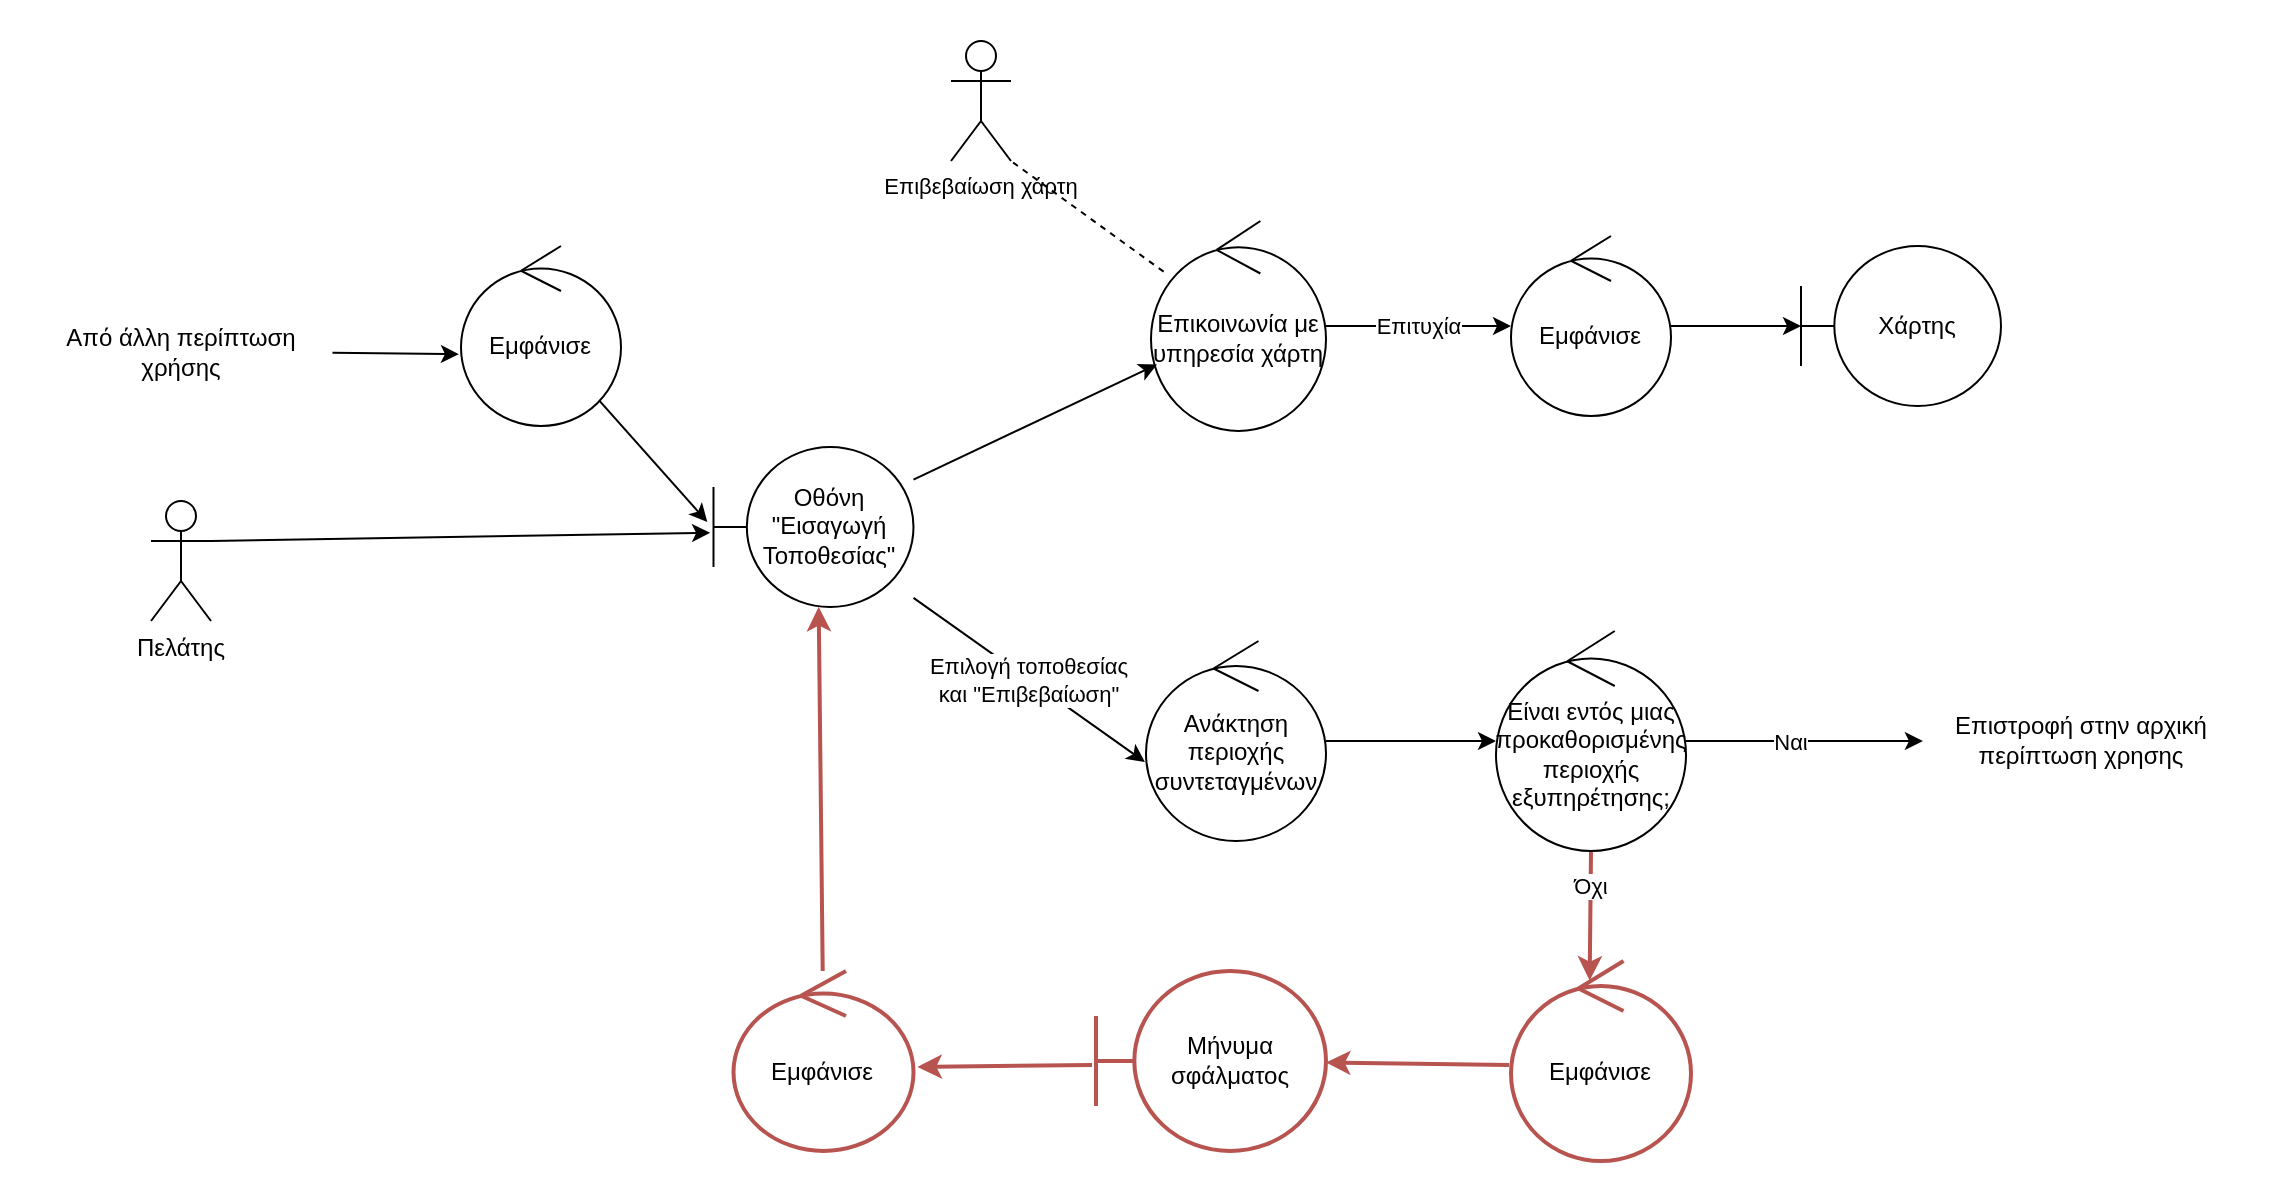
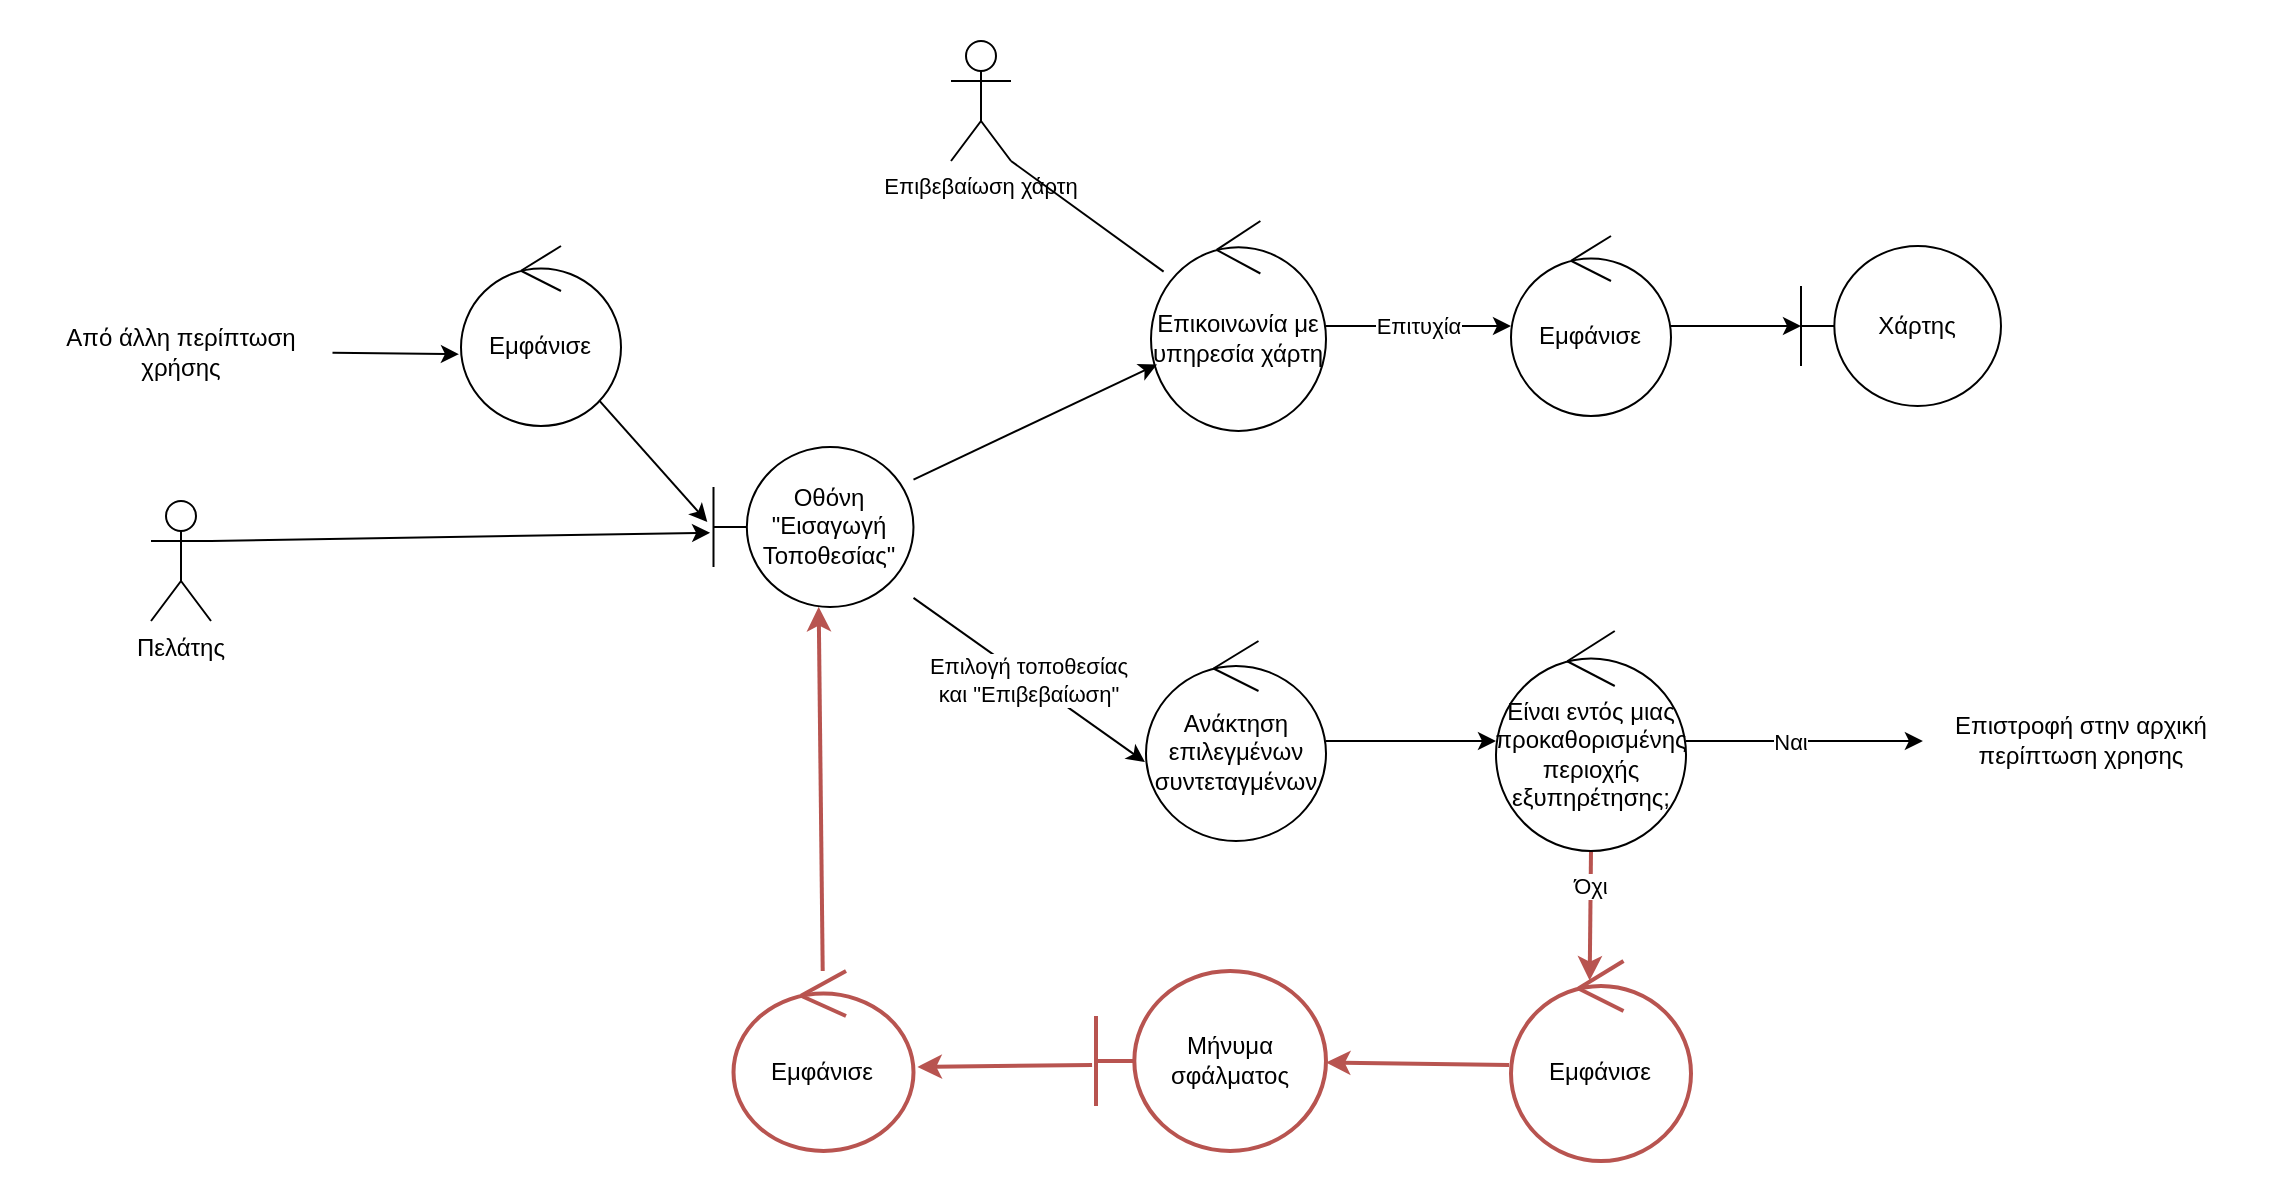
  <mxCell id="0" />
  <mxCell id="1" parent="0" />
  <mxCell id="2" style="edgeStyle=none;html=1;exitX=1;exitY=0.333;exitDx=0;exitDy=0;exitPerimeter=0;entryX=-0.017;entryY=0.536;entryDx=0;entryDy=0;entryPerimeter=0;" edge="1" parent="1" source="3" target="31"><mxGeometry relative="1" as="geometry" /></mxCell>
  <mxCell id="3" value="Πελάτης" style="shape=umlActor;verticalLabelPosition=bottom;verticalAlign=top;html=1;" parent="1" vertex="1"><mxGeometry x="75" y="250" width="30" height="60" as="geometry" /></mxCell>
  <mxCell id="4" value="" style="edgeStyle=none;html=1;exitX=1.041;exitY=0.498;exitDx=0;exitDy=0;exitPerimeter=0;strokeWidth=1;entryX=-0.013;entryY=0.601;entryDx=0;entryDy=0;entryPerimeter=0;" parent="1" source="16" target="28" edge="1"><mxGeometry relative="1" as="geometry"><mxPoint x="235" y="387" as="sourcePoint" /></mxGeometry></mxCell>
  <mxCell id="5" value="Επιτυχία" style="edgeStyle=none;html=1;" parent="1" source="7" target="26" edge="1"><mxGeometry relative="1" as="geometry" /></mxCell>
- <mxCell id="6" style="edgeStyle=none;html=1;entryX=1;entryY=1;entryDx=0;entryDy=0;entryPerimeter=0;endArrow=none;endFill=0;dashed=1;" parent="1" source="7" target="23" edge="1"><mxGeometry relative="1" as="geometry" /></mxCell>
+ <mxCell id="6" style="edgeStyle=none;html=1;entryX=1;entryY=1;entryDx=0;entryDy=0;entryPerimeter=0;endArrow=none;endFill=0;" parent="1" source="7" target="23" edge="1"><mxGeometry relative="1" as="geometry" /></mxCell>
  <mxCell id="7" value="Επικοινωνία με υπηρεσία χάρτη" style="ellipse;shape=umlControl;whiteSpace=wrap;html=1;strokeWidth=1;" parent="1" vertex="1"><mxGeometry x="575" y="110" width="87.5" height="105" as="geometry" /></mxCell>
  <mxCell id="8" value="Χάρτης" style="shape=umlBoundary;whiteSpace=wrap;html=1;" parent="1" vertex="1"><mxGeometry x="900" y="122.5" width="100" height="80" as="geometry" /></mxCell>
  <mxCell id="9" style="edgeStyle=none;html=1;strokeColor=default;" parent="1" source="10" target="15" edge="1"><mxGeometry relative="1" as="geometry" /></mxCell>
- <mxCell id="10" value="Ανάκτηση περιοχής συντεταγμένων" style="ellipse;shape=umlControl;whiteSpace=wrap;html=1;" parent="1" vertex="1"><mxGeometry x="572.5" y="320" width="90" height="100" as="geometry" /></mxCell>
+ <mxCell id="10" value="Ανάκτηση επιλεγμένων συντεταγμένων" style="ellipse;shape=umlControl;whiteSpace=wrap;html=1;" parent="1" vertex="1"><mxGeometry x="572.5" y="320" width="90" height="100" as="geometry" /></mxCell>
  <mxCell id="11" style="edgeStyle=none;html=1;strokeColor=default;entryX=-0.027;entryY=0.5;entryDx=0;entryDy=0;entryPerimeter=0;" parent="1" source="15" target="24" edge="1"><mxGeometry relative="1" as="geometry"><mxPoint x="941.04" y="373" as="targetPoint" /></mxGeometry></mxCell>
  <mxCell id="12" value="Ναι" style="edgeLabel;html=1;align=center;verticalAlign=middle;resizable=0;points=[];" parent="11" connectable="0" vertex="1"><mxGeometry x="-0.385" y="2" relative="1" as="geometry"><mxPoint x="16" y="2" as="offset" /></mxGeometry></mxCell>
  <mxCell id="13" style="edgeStyle=none;html=1;entryX=0.437;entryY=0.098;entryDx=0;entryDy=0;entryPerimeter=0;strokeColor=#B85450;strokeWidth=2;" parent="1" source="15" target="18" edge="1"><mxGeometry relative="1" as="geometry" /></mxCell>
  <mxCell id="14" value="Όχι" style="edgeLabel;html=1;align=center;verticalAlign=middle;resizable=0;points=[];" parent="13" connectable="0" vertex="1"><mxGeometry x="-0.43" relative="1" as="geometry"><mxPoint as="offset" /></mxGeometry></mxCell>
  <mxCell id="15" value="Είναι εντός μιας προκαθορισμένης περιοχής εξυπηρέτησης;" style="ellipse;shape=umlControl;whiteSpace=wrap;html=1;" parent="1" vertex="1"><mxGeometry x="747.5" y="315" width="95" height="110" as="geometry" /></mxCell>
  <mxCell id="16" value="Από άλλη περίπτωση&lt;br&gt;χρήσης" style="text;html=1;align=center;verticalAlign=middle;resizable=0;points=[];autosize=1;strokeColor=none;fillColor=none;strokeWidth=2;" parent="1" vertex="1"><mxGeometry x="20" y="156" width="140" height="40" as="geometry" /></mxCell>
  <mxCell id="17" style="edgeStyle=none;html=1;strokeColor=#B85450;strokeWidth=2;exitX=-0.011;exitY=0.52;exitDx=0;exitDy=0;exitPerimeter=0;" parent="1" source="18" target="20" edge="1"><mxGeometry relative="1" as="geometry" /></mxCell>
  <mxCell id="18" value="Εμφάνισε" style="ellipse;shape=umlControl;whiteSpace=wrap;html=1;strokeWidth=2;strokeColor=#B85450;" parent="1" vertex="1"><mxGeometry x="755" y="480" width="90" height="100" as="geometry" /></mxCell>
  <mxCell id="19" style="edgeStyle=none;html=1;strokeColor=#B85450;strokeWidth=2;exitX=-0.017;exitY=0.522;exitDx=0;exitDy=0;exitPerimeter=0;entryX=1.022;entryY=0.533;entryDx=0;entryDy=0;entryPerimeter=0;" parent="1" source="20" target="22" edge="1"><mxGeometry relative="1" as="geometry"><mxPoint x="335" y="720" as="targetPoint" /></mxGeometry></mxCell>
  <mxCell id="20" value="Μήνυμα σφάλματος" style="shape=umlBoundary;whiteSpace=wrap;html=1;strokeWidth=2;strokeColor=#B85450;" parent="1" vertex="1"><mxGeometry x="547.5" y="485" width="115" height="90" as="geometry" /></mxCell>
  <mxCell id="21" style="edgeStyle=none;html=1;entryX=0.526;entryY=0.999;entryDx=0;entryDy=0;entryPerimeter=0;endArrow=classic;endFill=1;strokeColor=#B85450;strokeWidth=2;" parent="1" source="22" target="31" edge="1"><mxGeometry relative="1" as="geometry" /></mxCell>
  <mxCell id="22" value="Εμφάνισε" style="ellipse;shape=umlControl;whiteSpace=wrap;html=1;strokeWidth=2;strokeColor=#B85450;" parent="1" vertex="1"><mxGeometry x="366.25" y="485" width="90" height="90" as="geometry" /></mxCell>
  <mxCell id="23" value="Επιβεβαίωση χάρτη" style="shape=umlActor;verticalLabelPosition=bottom;verticalAlign=top;html=1;fontSize=11;" parent="1" vertex="1"><mxGeometry x="475" y="20" width="30" height="60" as="geometry" /></mxCell>
  <mxCell id="24" value="Επιστροφή στην αρχική&lt;br&gt;περίπτωση χρησης" style="text;html=1;align=center;verticalAlign=middle;resizable=0;points=[];autosize=1;strokeColor=none;fillColor=none;" parent="1" vertex="1"><mxGeometry x="965" y="350" width="150" height="40" as="geometry" /></mxCell>
  <mxCell id="25" value="" style="edgeStyle=none;html=1;" parent="1" source="26" target="8" edge="1"><mxGeometry relative="1" as="geometry" /></mxCell>
  <mxCell id="26" value="Εμφάνισε" style="ellipse;shape=umlControl;whiteSpace=wrap;html=1;" parent="1" vertex="1"><mxGeometry x="755" y="117.5" width="80" height="90" as="geometry" /></mxCell>
  <mxCell id="27" style="edgeStyle=none;html=1;entryX=-0.031;entryY=0.468;entryDx=0;entryDy=0;entryPerimeter=0;" parent="1" source="28" target="31" edge="1"><mxGeometry relative="1" as="geometry" /></mxCell>
  <mxCell id="28" value="Εμφάνισε" style="ellipse;shape=umlControl;whiteSpace=wrap;html=1;" parent="1" vertex="1"><mxGeometry x="230" y="122.5" width="80" height="90" as="geometry" /></mxCell>
  <mxCell id="29" value="" style="edgeStyle=none;html=1;" parent="1" source="31" target="7" edge="1"><mxGeometry relative="1" as="geometry" /></mxCell>
  <mxCell id="30" value="Επιλογή τοποθεσίας&lt;br&gt;και &quot;Επιβεβαίωση&quot;" style="edgeStyle=none;html=1;entryX=-0.006;entryY=0.605;entryDx=0;entryDy=0;entryPerimeter=0;" parent="1" source="31" target="10" edge="1"><mxGeometry relative="1" as="geometry" /></mxCell>
  <mxCell id="31" value="Οθόνη &quot;Εισαγωγή Τοποθεσίας&quot;" style="shape=umlBoundary;whiteSpace=wrap;html=1;" parent="1" vertex="1"><mxGeometry x="356.25" y="223" width="100" height="80" as="geometry" /></mxCell>
